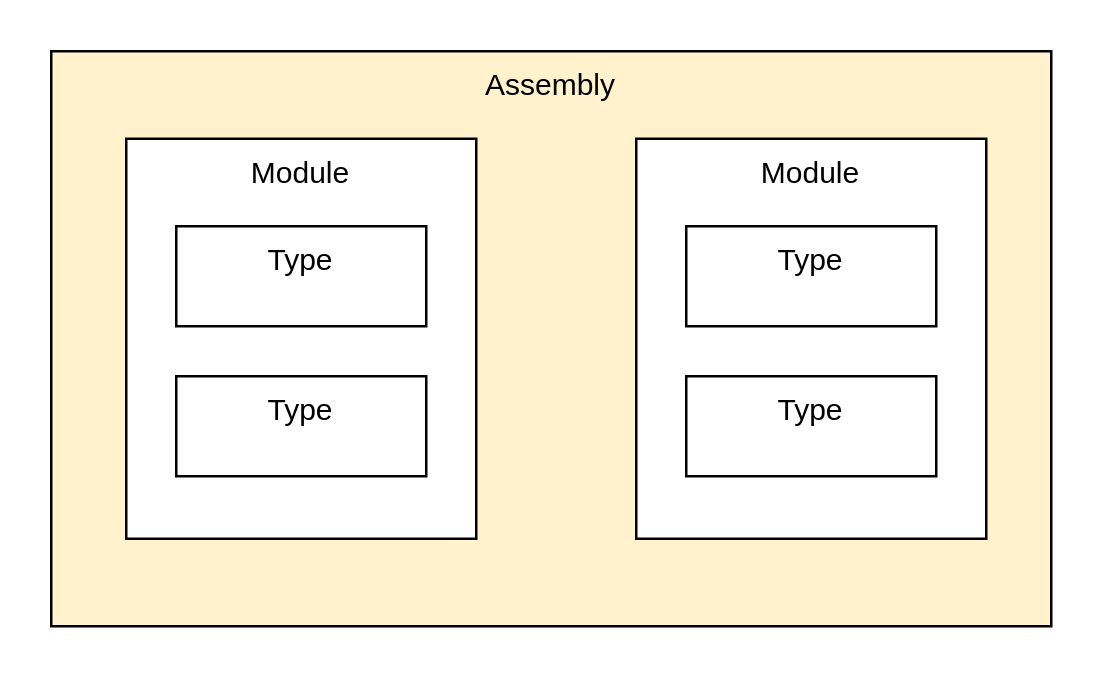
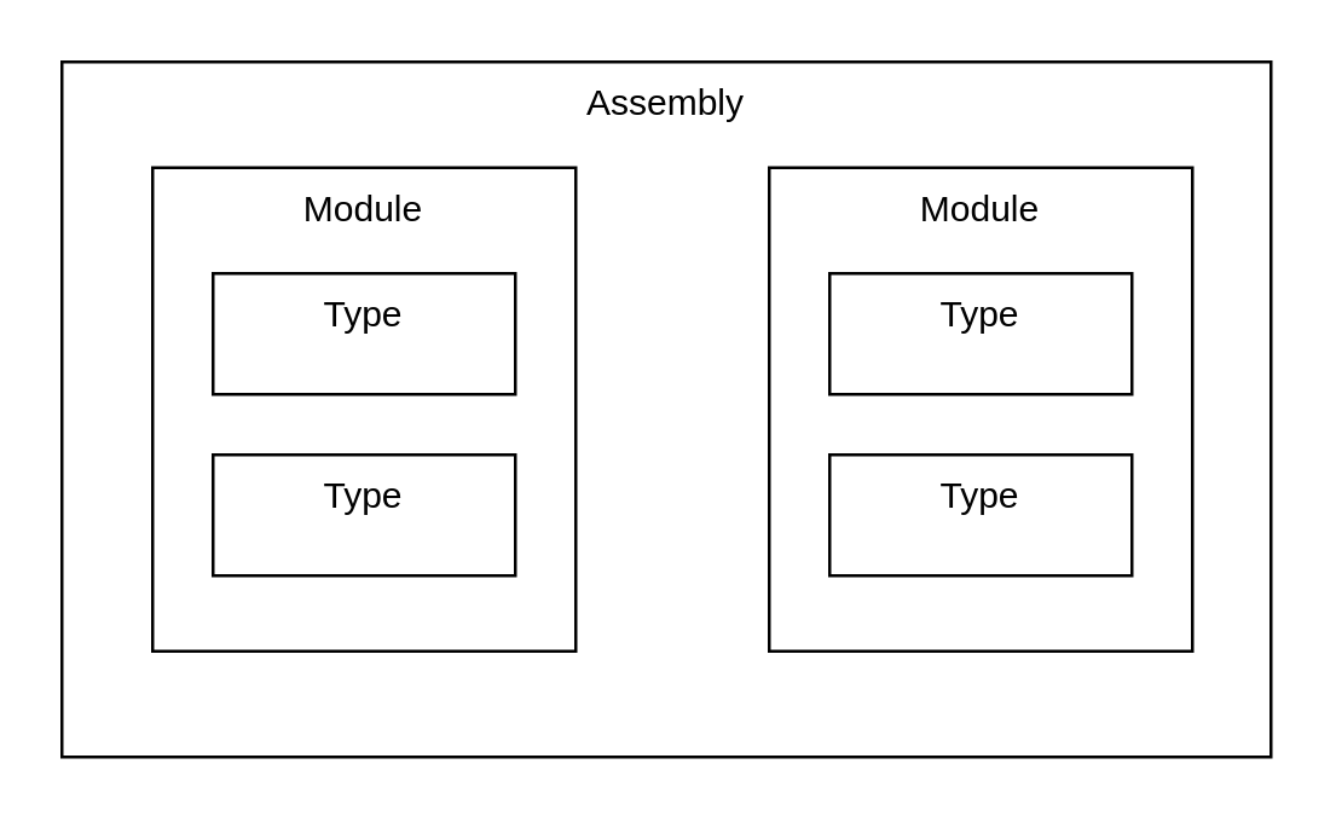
  <mxCell id="0" />
  <mxCell id="1" parent="0" />
- <mxCell id="2" value="Assembly" style="whiteSpace=wrap;html=1;align=center;horizontal=1;verticalAlign=top;fillColor=#fff2cc;" vertex="1" parent="1"><mxGeometry x="20" y="20" width="400" height="230" as="geometry" /></mxCell>
+ <mxCell id="2" value="Assembly" style="whiteSpace=wrap;html=1;align=center;horizontal=1;verticalAlign=top;" vertex="1" parent="1"><mxGeometry x="20" y="20" width="400" height="230" as="geometry" /></mxCell>
  <mxCell id="3" value="Module" style="whiteSpace=wrap;html=1;align=center;horizontal=1;verticalAlign=top;" vertex="1" parent="1"><mxGeometry x="50" y="55" width="140" height="160" as="geometry" /></mxCell>
  <mxCell id="4" value="Type" style="whiteSpace=wrap;html=1;align=center;horizontal=1;verticalAlign=top;" vertex="1" parent="1"><mxGeometry x="70" y="90" width="100" height="40" as="geometry" /></mxCell>
  <mxCell id="5" value="Type" style="whiteSpace=wrap;html=1;align=center;horizontal=1;verticalAlign=top;" vertex="1" parent="1"><mxGeometry x="70" y="150" width="100" height="40" as="geometry" /></mxCell>
  <mxCell id="6" value="Module" style="whiteSpace=wrap;html=1;align=center;horizontal=1;verticalAlign=top;" vertex="1" parent="1"><mxGeometry x="254" y="55" width="140" height="160" as="geometry" /></mxCell>
  <mxCell id="7" value="Type" style="whiteSpace=wrap;html=1;align=center;horizontal=1;verticalAlign=top;" vertex="1" parent="1"><mxGeometry x="274" y="90" width="100" height="40" as="geometry" /></mxCell>
  <mxCell id="8" value="Type" style="whiteSpace=wrap;html=1;align=center;horizontal=1;verticalAlign=top;" vertex="1" parent="1"><mxGeometry x="274" y="150" width="100" height="40" as="geometry" /></mxCell>
